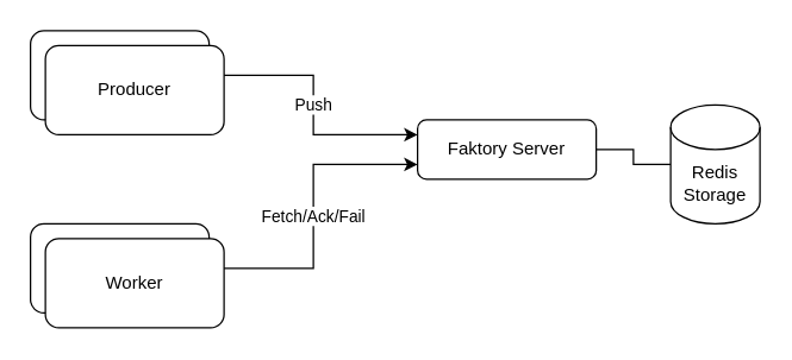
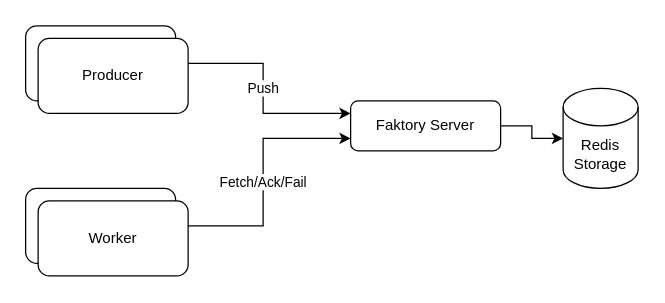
  <mxCell id="0" />
  <mxCell id="1" parent="0" />
  <mxCell id="2" value="Push" style="edgeStyle=orthogonalEdgeStyle;rounded=0;orthogonalLoop=1;jettySize=auto;html=1;entryX=0;entryY=0.25;entryDx=0;entryDy=0;" edge="1" parent="1" source="3" target="7"><mxGeometry relative="1" as="geometry"><mxPoint x="230" y="100" as="targetPoint" /></mxGeometry></mxCell>
  <mxCell id="3" value="Producer" style="rounded=1;whiteSpace=wrap;html=1;" vertex="1" parent="1"><mxGeometry x="20" y="20" width="120" height="60" as="geometry" /></mxCell>
  <mxCell id="4" value="Fetch/Ack/Fail" style="edgeStyle=orthogonalEdgeStyle;rounded=0;orthogonalLoop=1;jettySize=auto;html=1;entryX=0;entryY=0.75;entryDx=0;entryDy=0;" edge="1" parent="1" source="5" target="7"><mxGeometry relative="1" as="geometry" /></mxCell>
  <mxCell id="5" value="Worker" style="rounded=1;whiteSpace=wrap;html=1;" vertex="1" parent="1"><mxGeometry x="20" y="150" width="120" height="60" as="geometry" /></mxCell>
- <mxCell id="6" style="edgeStyle=orthogonalEdgeStyle;rounded=0;orthogonalLoop=1;jettySize=auto;html=1;exitX=1;exitY=0.5;exitDx=0;exitDy=0;entryX=0;entryY=0.5;entryDx=0;entryDy=0;entryPerimeter=0;endArrow=none;" edge="1" parent="1" source="7" target="8"><mxGeometry relative="1" as="geometry" /></mxCell>
+ <mxCell id="6" style="edgeStyle=orthogonalEdgeStyle;rounded=0;orthogonalLoop=1;jettySize=auto;html=1;exitX=1;exitY=0.5;exitDx=0;exitDy=0;entryX=0;entryY=0.5;entryDx=0;entryDy=0;entryPerimeter=0;" edge="1" parent="1" source="7" target="8"><mxGeometry relative="1" as="geometry" /></mxCell>
  <mxCell id="7" value="Faktory Server" style="rounded=1;whiteSpace=wrap;html=1;" vertex="1" parent="1"><mxGeometry x="280" y="80" width="120" height="40" as="geometry" /></mxCell>
  <mxCell id="8" value="Redis Storage" style="shape=cylinder3;whiteSpace=wrap;html=1;boundedLbl=1;backgroundOutline=1;size=15;" vertex="1" parent="1"><mxGeometry x="450" y="70" width="60" height="80" as="geometry" /></mxCell>
  <mxCell id="9" value="Producer" style="rounded=1;whiteSpace=wrap;html=1;" vertex="1" parent="1"><mxGeometry x="30" y="30" width="120" height="60" as="geometry" /></mxCell>
  <mxCell id="10" value="Worker" style="rounded=1;whiteSpace=wrap;html=1;" vertex="1" parent="1"><mxGeometry x="30" y="160" width="120" height="60" as="geometry" /></mxCell>
